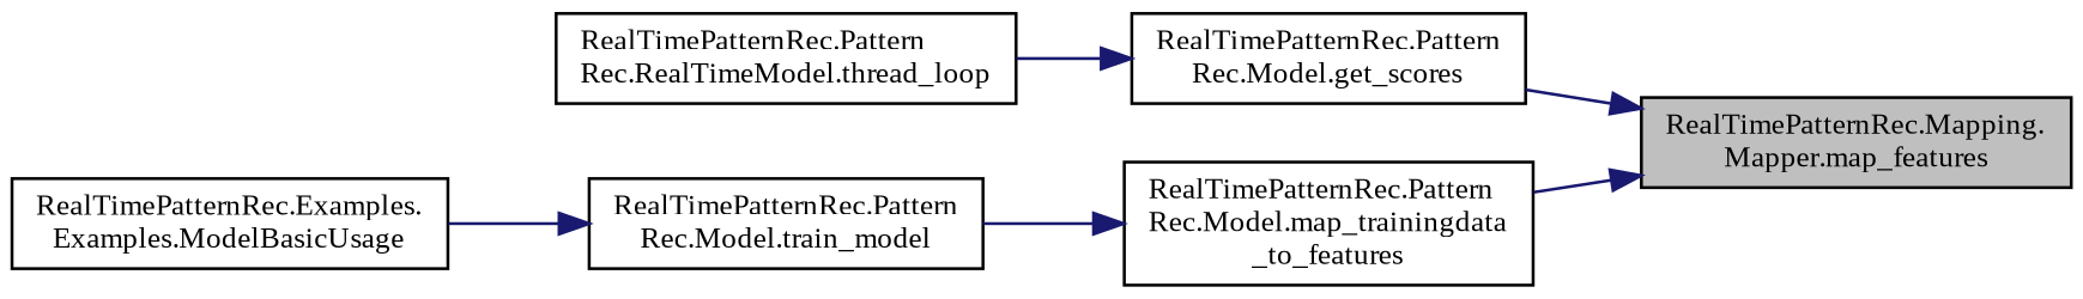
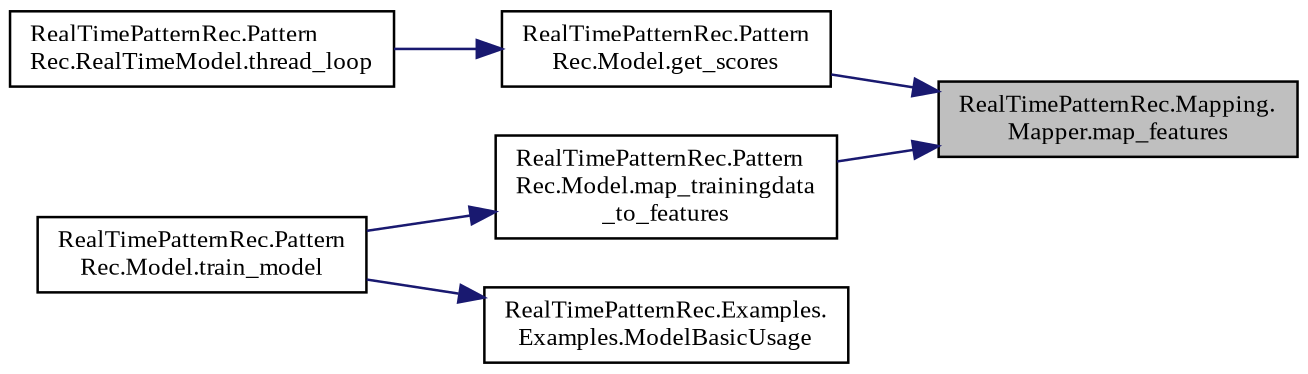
  digraph {
    fontname="Liberation Serif"
    rankdir=RL
    node [color=black fillcolor=white fontname="Liberation Serif" fontsize=10 shape=record style=filled]
    edge [color=midnightblue dir=back fontname="Liberation Serif" fontsize=10 labelfontname=Helvetica labelfontsize=10 style=solid]
    n1 [fillcolor=grey75 fontcolor=black height=0.2 label="RealTimePatternRec.Mapping.\lMapper.map_features" width=0.4]
    n2 [height=0.2 label="RealTimePatternRec.Pattern\lRec.Model.get_scores" width=0.4]
    n3 [height=0.2 label="RealTimePatternRec.Pattern\lRec.Model.map_trainingdata\l_to_features" width=0.4]
    n4 [height=0.2 label="RealTimePatternRec.Pattern\lRec.RealTimeModel.thread_loop" width=0.4]
    n5 [height=0.2 label="RealTimePatternRec.Pattern\lRec.Model.train_model" width=0.4]
    n6 [height=0.2 label="RealTimePatternRec.Examples.\lExamples.ModelBasicUsage" width=0.4]
    n1 -> n2
    n1 -> n3
    n2 -> n4
    n3 -> n5
-   n5 -> n6
+   n6 -> n5
  }
